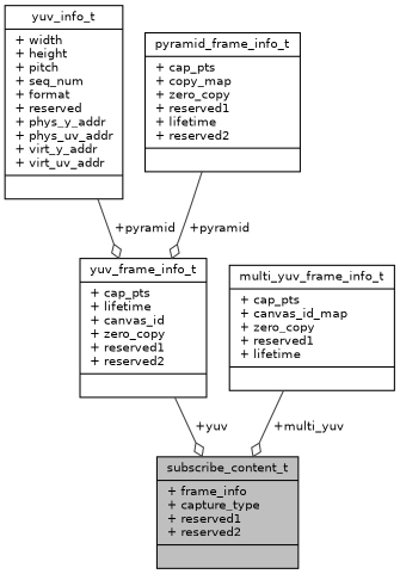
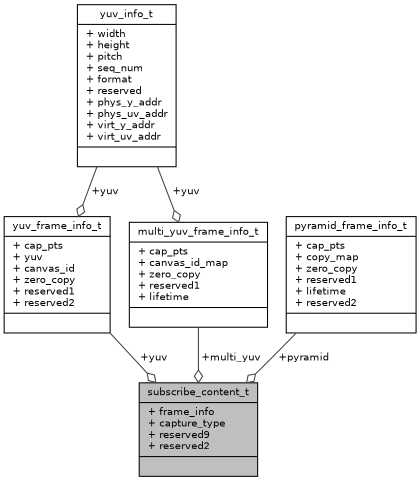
  digraph {
    fontname="DejaVu Sans"
    node [color=black fontname="DejaVu Sans" fontsize=10 shape=record]
    edge [arrowhead=odiamond color=grey25 fontname="DejaVu Sans" fontsize=10 labelfontname=Helvetica labelfontsize=10 style=solid]
-   n1 [fillcolor=grey75 fontcolor=black height=0.2 label="{subscribe_content_t\n|+ frame_info\l+ capture_type\l+ reserved1\l+ reserved2\l|}" style=filled width=0.4]
-   n2 [height=0.2 label="{yuv_frame_info_t\n|+ cap_pts\l+ lifetime\l+ canvas_id\l+ zero_copy\l+ reserved1\l+ reserved2\l|}" width=0.4]
+   n1 [fillcolor=grey75 fontcolor=black height=0.2 label="{subscribe_content_t\n|+ frame_info\l+ capture_type\l+ reserved9\l+ reserved2\l|}" style=filled width=0.4]
+   n2 [height=0.2 label="{yuv_frame_info_t\n|+ cap_pts\l+ yuv\l+ canvas_id\l+ zero_copy\l+ reserved1\l+ reserved2\l|}" width=0.4]
    n3 [height=0.2 label="{yuv_info_t\n|+ width\l+ height\l+ pitch\l+ seq_num\l+ format\l+ reserved\l+ phys_y_addr\l+ phys_uv_addr\l+ virt_y_addr\l+ virt_uv_addr\l|}" width=0.4]
    n4 [height=0.2 label="{multi_yuv_frame_info_t\n|+ cap_pts\l+ canvas_id_map\l+ zero_copy\l+ reserved1\l+ lifetime\l|}" width=0.4]
    n5 [height=0.2 label="{pyramid_frame_info_t\n|+ cap_pts\l+ copy_map\l+ zero_copy\l+ reserved1\l+ lifetime\l+ reserved2\l|}" width=0.4]
    n2 -> n1 [label=" +yuv"]
-   n3 -> n2 [label=" +pyramid"]
+   n3 -> n2 [label=" +yuv"]
+   n3 -> n4 [label=" +yuv"]
    n4 -> n1 [label=" +multi_yuv"]
-   n5 -> n2 [label=" +pyramid"]
+   n5 -> n1 [label=" +pyramid"]
  }
